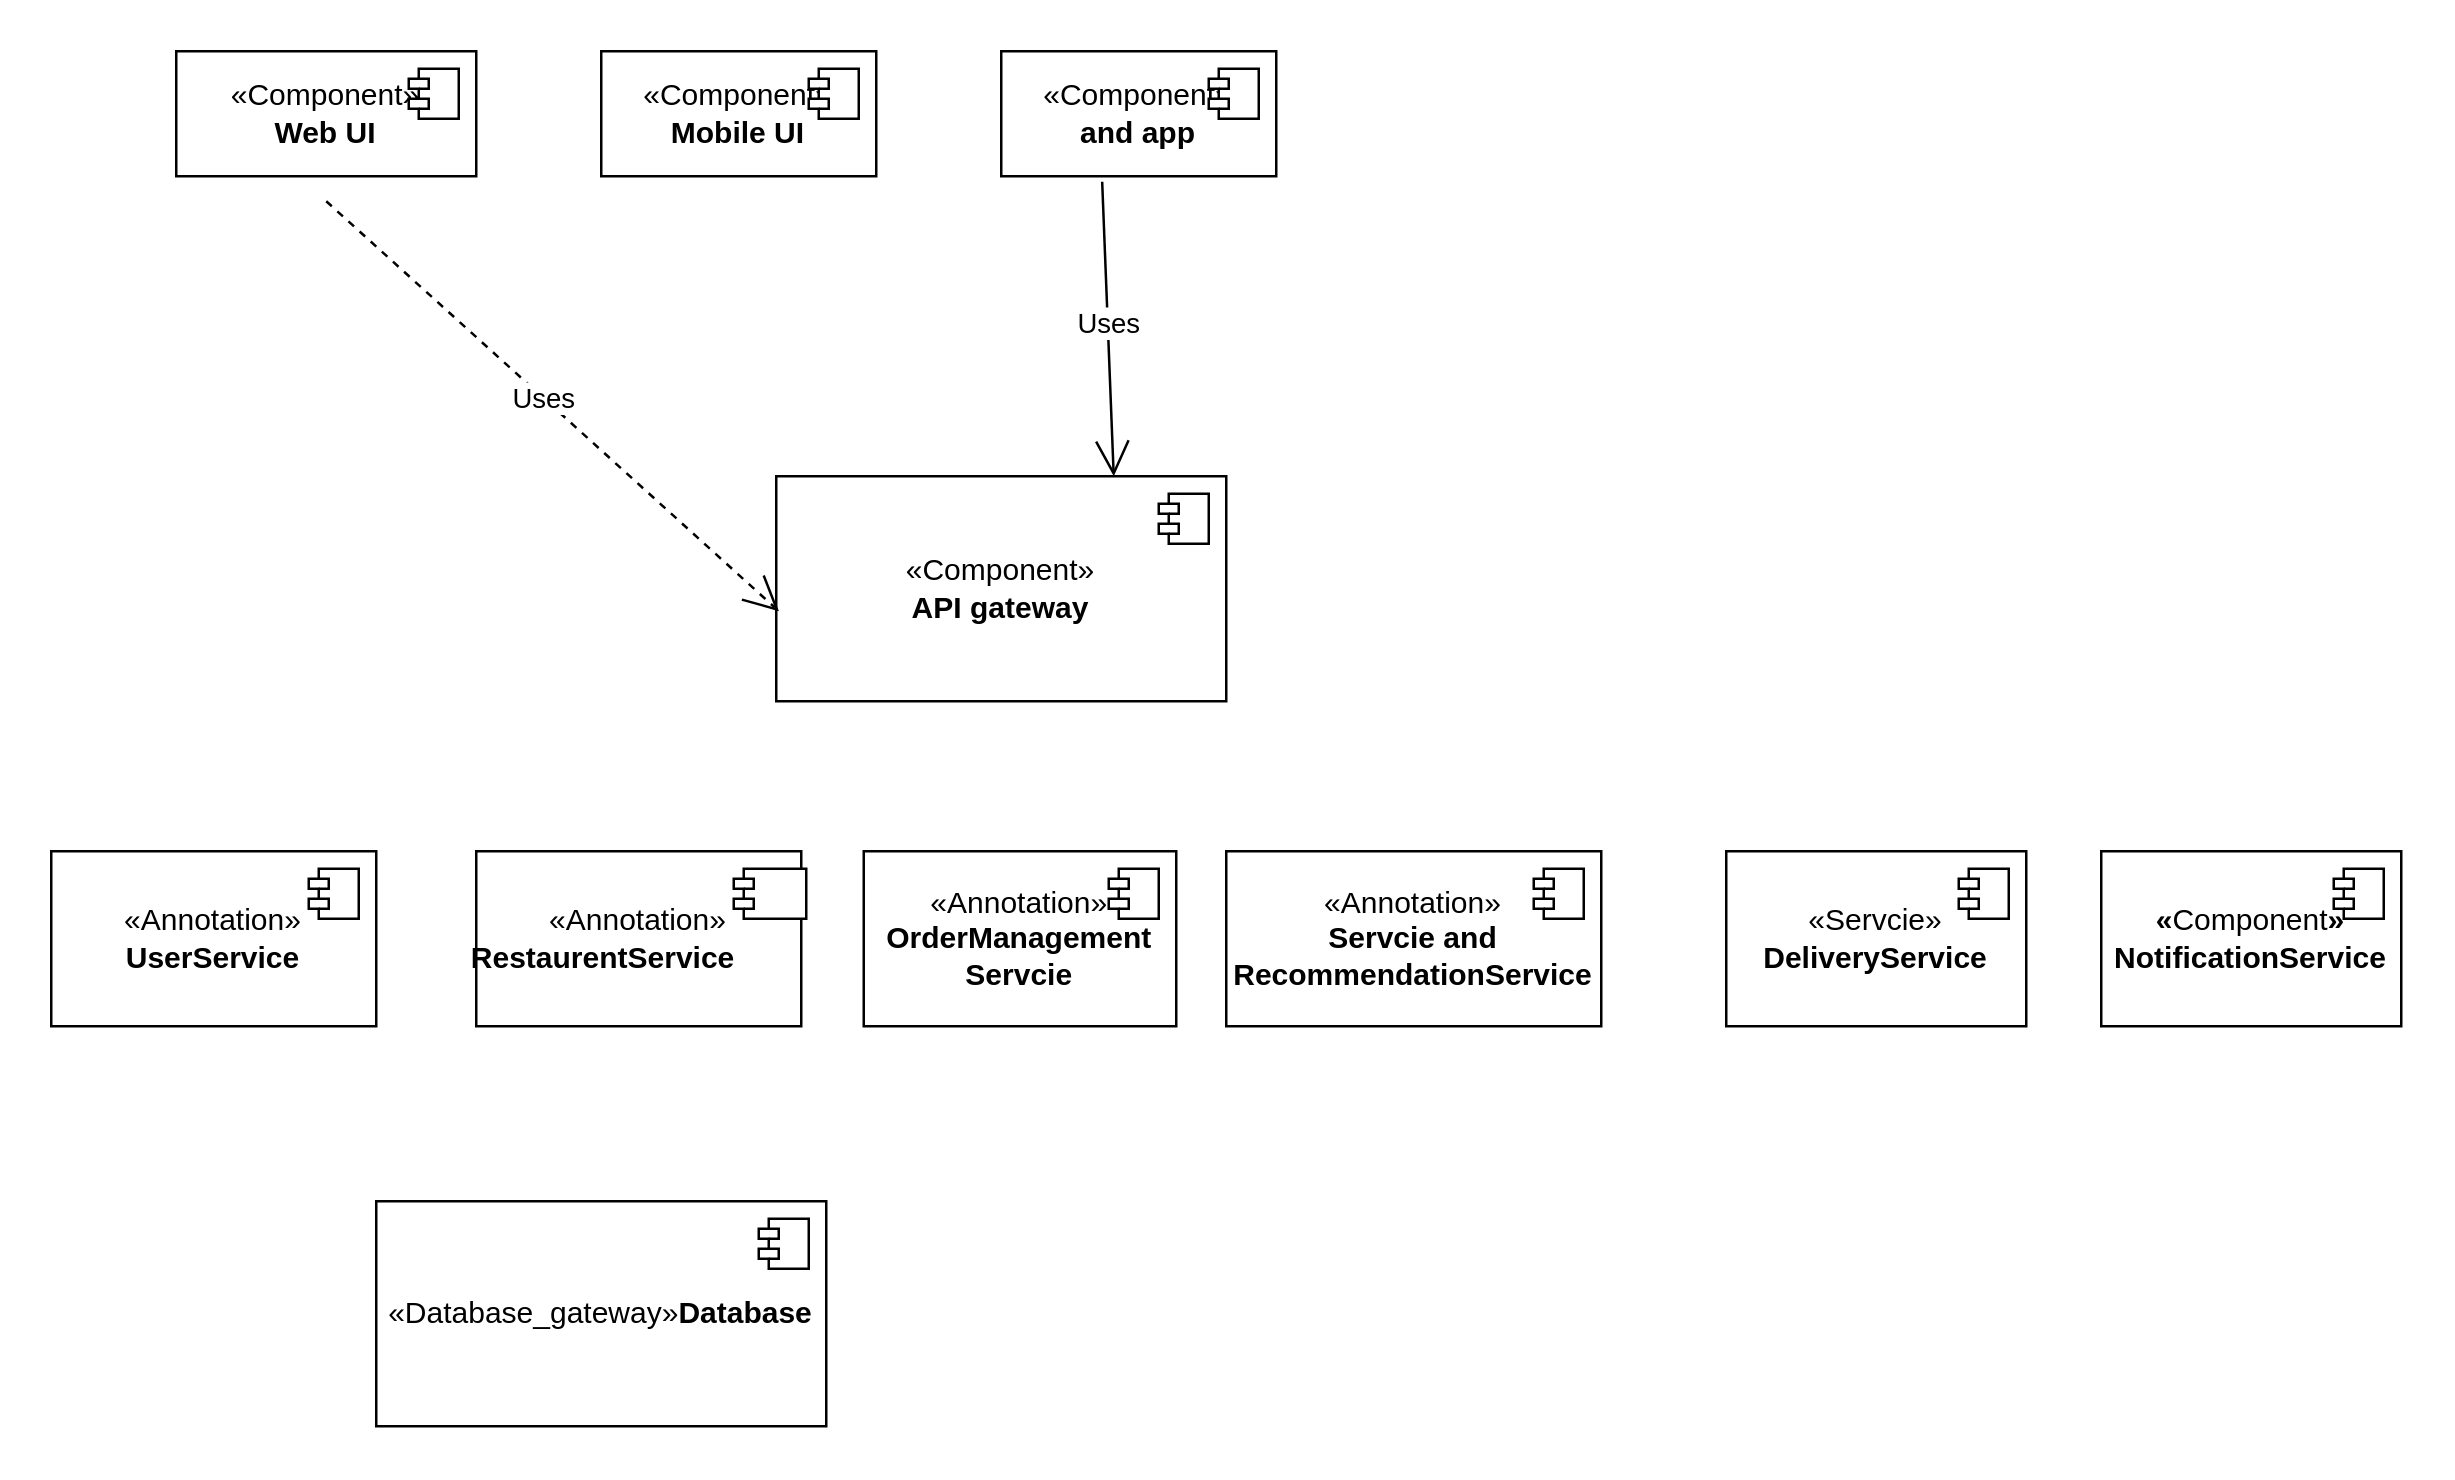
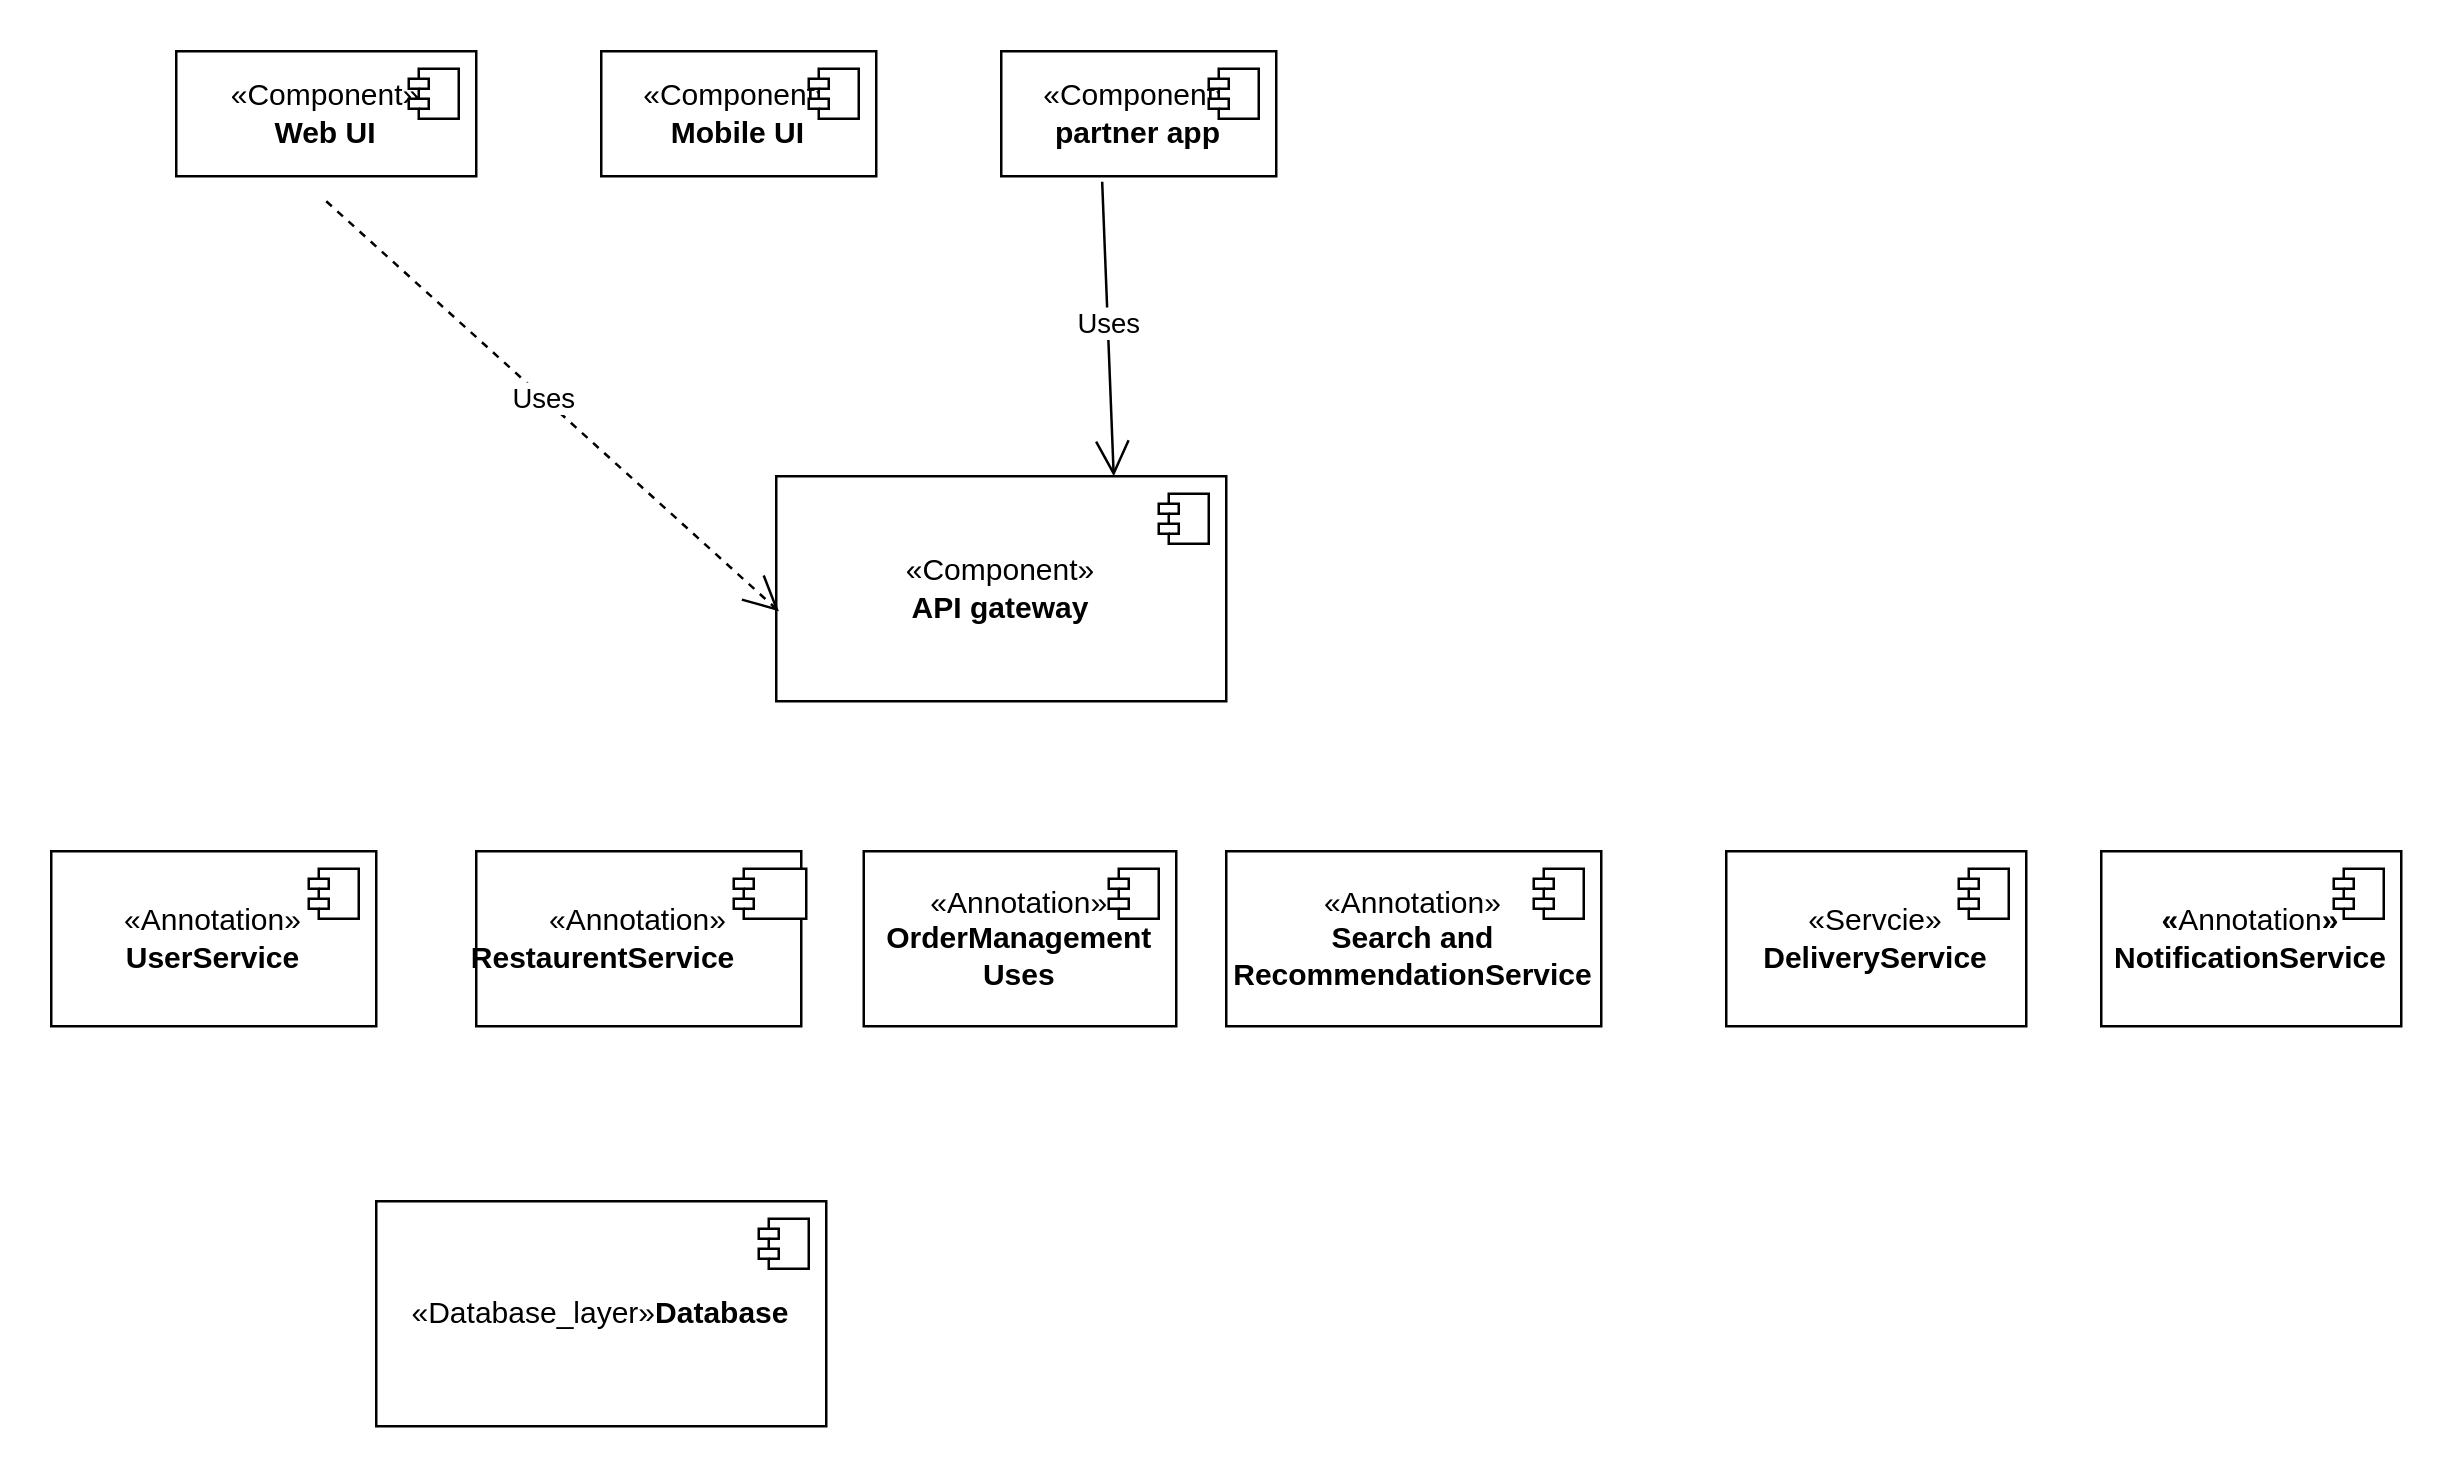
  <mxCell id="0" />
  <mxCell id="1" parent="0" />
  <mxCell id="2" value="«Component»&lt;br&gt;&lt;b&gt;Web UI&lt;/b&gt;" style="html=1;dropTarget=0;whiteSpace=wrap;" vertex="1" parent="1"><mxGeometry x="70" y="20" width="120" height="50" as="geometry" /></mxCell>
  <mxCell id="3" value="" style="shape=module;jettyWidth=8;jettyHeight=4;" vertex="1" parent="2"><mxGeometry x="1" width="20" height="20" relative="1" as="geometry"><mxPoint x="-27" y="7" as="offset" /></mxGeometry></mxCell>
  <mxCell id="4" value="«Component»&lt;br&gt;&lt;b&gt;Mobile UI&lt;/b&gt;" style="html=1;dropTarget=0;whiteSpace=wrap;" vertex="1" parent="1"><mxGeometry x="240" y="20" width="110" height="50" as="geometry" /></mxCell>
  <mxCell id="5" value="" style="shape=module;jettyWidth=8;jettyHeight=4;" vertex="1" parent="4"><mxGeometry x="1" width="20" height="20" relative="1" as="geometry"><mxPoint x="-27" y="7" as="offset" /></mxGeometry></mxCell>
- <mxCell id="6" value="&lt;div&gt;«Component»&lt;/div&gt;&lt;div&gt;&lt;b&gt;and app&lt;/b&gt;&lt;br&gt;&lt;/div&gt;" style="html=1;dropTarget=0;whiteSpace=wrap;" vertex="1" parent="1"><mxGeometry x="400" y="20" width="110" height="50" as="geometry" /></mxCell>
+ <mxCell id="6" value="&lt;div&gt;«Component»&lt;/div&gt;&lt;div&gt;&lt;b&gt;partner app&lt;/b&gt;&lt;br&gt;&lt;/div&gt;" style="html=1;dropTarget=0;whiteSpace=wrap;" vertex="1" parent="1"><mxGeometry x="400" y="20" width="110" height="50" as="geometry" /></mxCell>
  <mxCell id="7" value="" style="shape=module;jettyWidth=8;jettyHeight=4;" vertex="1" parent="6"><mxGeometry x="1" width="20" height="20" relative="1" as="geometry"><mxPoint x="-27" y="7" as="offset" /></mxGeometry></mxCell>
  <mxCell id="8" value="&lt;div&gt;«Component»&lt;b&gt;&lt;br&gt;&lt;/b&gt;&lt;/div&gt;&lt;div&gt;&lt;b&gt;API gateway&lt;/b&gt;&lt;/div&gt;" style="html=1;dropTarget=0;whiteSpace=wrap;" vertex="1" parent="1"><mxGeometry x="310" y="190" width="180" height="90" as="geometry" /></mxCell>
  <mxCell id="9" value="" style="shape=module;jettyWidth=8;jettyHeight=4;" vertex="1" parent="8"><mxGeometry x="1" width="20" height="20" relative="1" as="geometry"><mxPoint x="-27" y="7" as="offset" /></mxGeometry></mxCell>
  <mxCell id="10" value="Uses" style="endArrow=open;endSize=12;dashed=0;html=1;rounded=0;exitX=0.367;exitY=1.044;exitDx=0;exitDy=0;exitPerimeter=0;entryX=0.75;entryY=0;entryDx=0;entryDy=0;" edge="1" parent="1" source="6" target="8"><mxGeometry x="-0.037" width="160" relative="1" as="geometry"><mxPoint x="560" y="140" as="sourcePoint" /><mxPoint x="500" y="230" as="targetPoint" /><mxPoint as="offset" /></mxGeometry></mxCell>
  <mxCell id="11" value="Uses" style="endArrow=open;endSize=12;dashed=1;html=1;rounded=0;entryX=0.006;entryY=0.6;entryDx=0;entryDy=0;entryPerimeter=0;" edge="1" parent="1" target="8"><mxGeometry x="-0.037" width="160" relative="1" as="geometry"><mxPoint x="130" y="80" as="sourcePoint" /><mxPoint x="112" y="226" as="targetPoint" /><mxPoint as="offset" /></mxGeometry></mxCell>
  <mxCell id="12" value="«Annotation»&lt;br&gt;&lt;b&gt;UserService&lt;/b&gt;" style="html=1;dropTarget=0;whiteSpace=wrap;" vertex="1" parent="1"><mxGeometry x="20" y="340" width="130" height="70" as="geometry" /></mxCell>
  <mxCell id="13" value="" style="shape=module;jettyWidth=8;jettyHeight=4;" vertex="1" parent="12"><mxGeometry x="1" width="20" height="20" relative="1" as="geometry"><mxPoint x="-27" y="7" as="offset" /></mxGeometry></mxCell>
  <mxCell id="14" value="«Annotation»&lt;br&gt;&lt;b&gt;RestaurentService&lt;span style=&quot;white-space: pre;&quot;&gt;&#09;&lt;/span&gt;&lt;/b&gt;" style="html=1;dropTarget=0;whiteSpace=wrap;" vertex="1" parent="1"><mxGeometry x="190" y="340" width="130" height="70" as="geometry" /></mxCell>
  <mxCell id="15" value="" style="shape=module;jettyWidth=8;jettyHeight=4;" vertex="1" parent="14"><mxGeometry x="1" width="29" height="20" relative="1" as="geometry"><mxPoint x="-27" y="7" as="offset" /></mxGeometry></mxCell>
- <mxCell id="16" value="«Annotation»&lt;br&gt;&lt;div&gt;&lt;b&gt;OrderManagement&lt;/b&gt;&lt;/div&gt;&lt;div&gt;&lt;b&gt;Servcie&lt;/b&gt;&lt;/div&gt;" style="html=1;dropTarget=0;whiteSpace=wrap;" vertex="1" parent="1"><mxGeometry x="345" y="340" width="125" height="70" as="geometry" /></mxCell>
+ <mxCell id="16" value="«Annotation»&lt;br&gt;&lt;div&gt;&lt;b&gt;OrderManagement&lt;/b&gt;&lt;/div&gt;&lt;div&gt;&lt;b&gt;Uses&lt;/b&gt;&lt;/div&gt;" style="html=1;dropTarget=0;whiteSpace=wrap;" vertex="1" parent="1"><mxGeometry x="345" y="340" width="125" height="70" as="geometry" /></mxCell>
  <mxCell id="17" value="" style="shape=module;jettyWidth=8;jettyHeight=4;" vertex="1" parent="16"><mxGeometry x="1" width="20" height="20" relative="1" as="geometry"><mxPoint x="-27" y="7" as="offset" /></mxGeometry></mxCell>
- <mxCell id="18" value="«Annotation»&lt;br&gt;&lt;b&gt;Servcie and RecommendationService&lt;/b&gt;" style="html=1;dropTarget=0;whiteSpace=wrap;" vertex="1" parent="1"><mxGeometry x="490" y="340" width="150" height="70" as="geometry" /></mxCell>
+ <mxCell id="18" value="«Annotation»&lt;br&gt;&lt;b&gt;Search and RecommendationService&lt;/b&gt;" style="html=1;dropTarget=0;whiteSpace=wrap;" vertex="1" parent="1"><mxGeometry x="490" y="340" width="150" height="70" as="geometry" /></mxCell>
  <mxCell id="19" value="" style="shape=module;jettyWidth=8;jettyHeight=4;" vertex="1" parent="18"><mxGeometry x="1" width="20" height="20" relative="1" as="geometry"><mxPoint x="-27" y="7" as="offset" /></mxGeometry></mxCell>
  <mxCell id="20" value="«Servcie»&lt;br&gt;&lt;b&gt;DeliveryService&lt;/b&gt;" style="html=1;dropTarget=0;whiteSpace=wrap;" vertex="1" parent="1"><mxGeometry x="690" y="340" width="120" height="70" as="geometry" /></mxCell>
  <mxCell id="21" value="" style="shape=module;jettyWidth=8;jettyHeight=4;" vertex="1" parent="20"><mxGeometry x="1" width="20" height="20" relative="1" as="geometry"><mxPoint x="-27" y="7" as="offset" /></mxGeometry></mxCell>
- <mxCell id="22" value="&lt;div&gt;&lt;b&gt;«&lt;/b&gt;Component&lt;b&gt;»&lt;/b&gt;&lt;/div&gt;&lt;b&gt;NotificationService&lt;/b&gt;" style="html=1;dropTarget=0;whiteSpace=wrap;" vertex="1" parent="1"><mxGeometry x="840" y="340" width="120" height="70" as="geometry" /></mxCell>
+ <mxCell id="22" value="&lt;div&gt;&lt;b&gt;«&lt;/b&gt;Annotation&lt;b&gt;»&lt;/b&gt;&lt;/div&gt;&lt;b&gt;NotificationService&lt;/b&gt;" style="html=1;dropTarget=0;whiteSpace=wrap;" vertex="1" parent="1"><mxGeometry x="840" y="340" width="120" height="70" as="geometry" /></mxCell>
  <mxCell id="23" value="" style="shape=module;jettyWidth=8;jettyHeight=4;" vertex="1" parent="22"><mxGeometry x="1" width="20" height="20" relative="1" as="geometry"><mxPoint x="-27" y="7" as="offset" /></mxGeometry></mxCell>
- <mxCell id="24" value="«Database_gateway»&lt;b&gt;Database&lt;/b&gt;&lt;br&gt;&lt;b&gt;&lt;/b&gt;" style="html=1;dropTarget=0;whiteSpace=wrap;" vertex="1" parent="1"><mxGeometry x="150" y="480" width="180" height="90" as="geometry" /></mxCell>
+ <mxCell id="24" value="«Database_layer»&lt;b&gt;Database&lt;/b&gt;&lt;br&gt;&lt;b&gt;&lt;/b&gt;" style="html=1;dropTarget=0;whiteSpace=wrap;" vertex="1" parent="1"><mxGeometry x="150" y="480" width="180" height="90" as="geometry" /></mxCell>
  <mxCell id="25" value="" style="shape=module;jettyWidth=8;jettyHeight=4;" vertex="1" parent="24"><mxGeometry x="1" width="20" height="20" relative="1" as="geometry"><mxPoint x="-27" y="7" as="offset" /></mxGeometry></mxCell>
